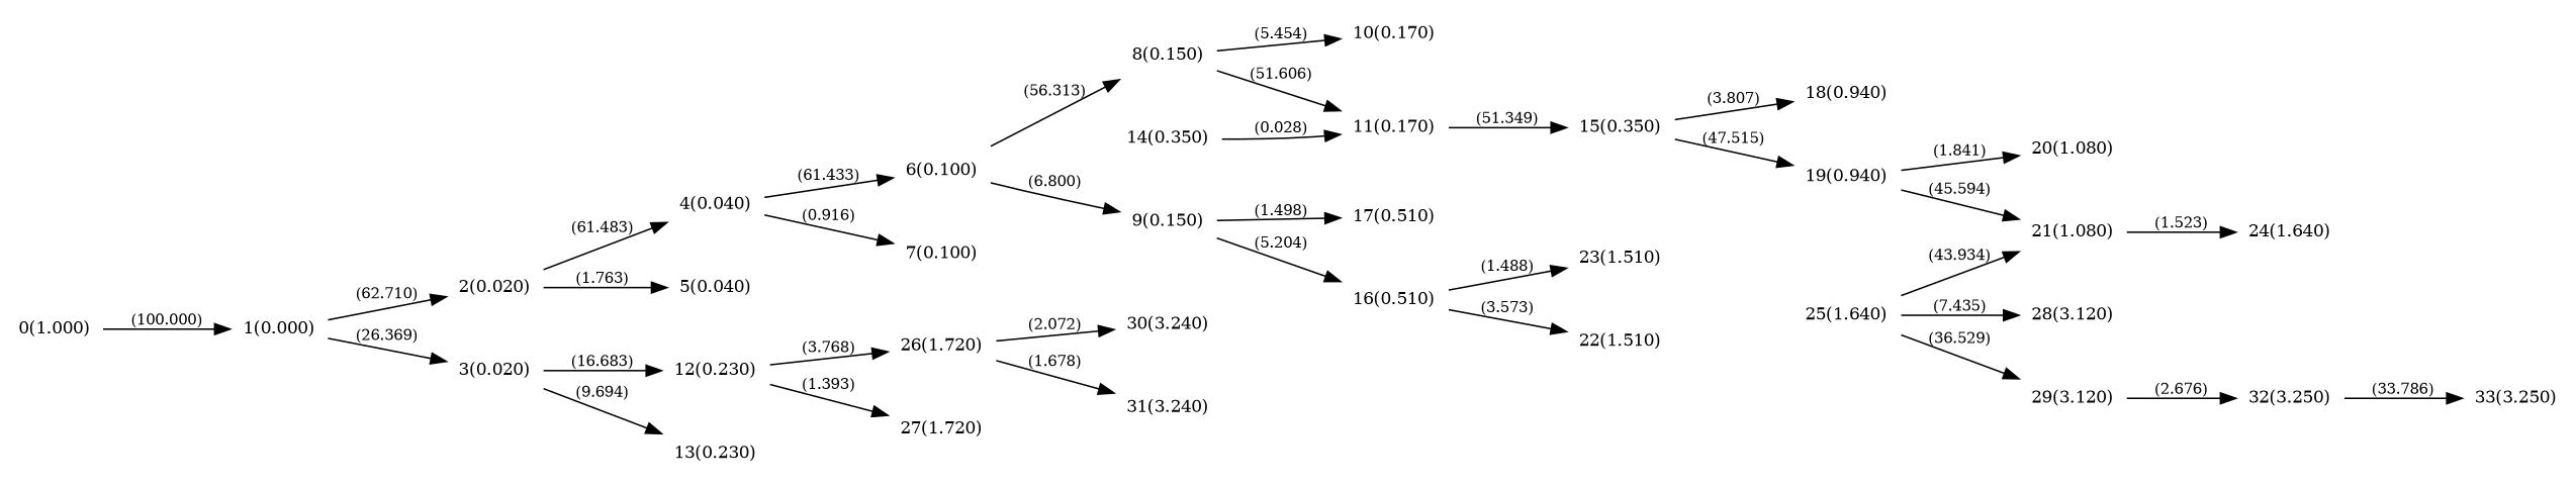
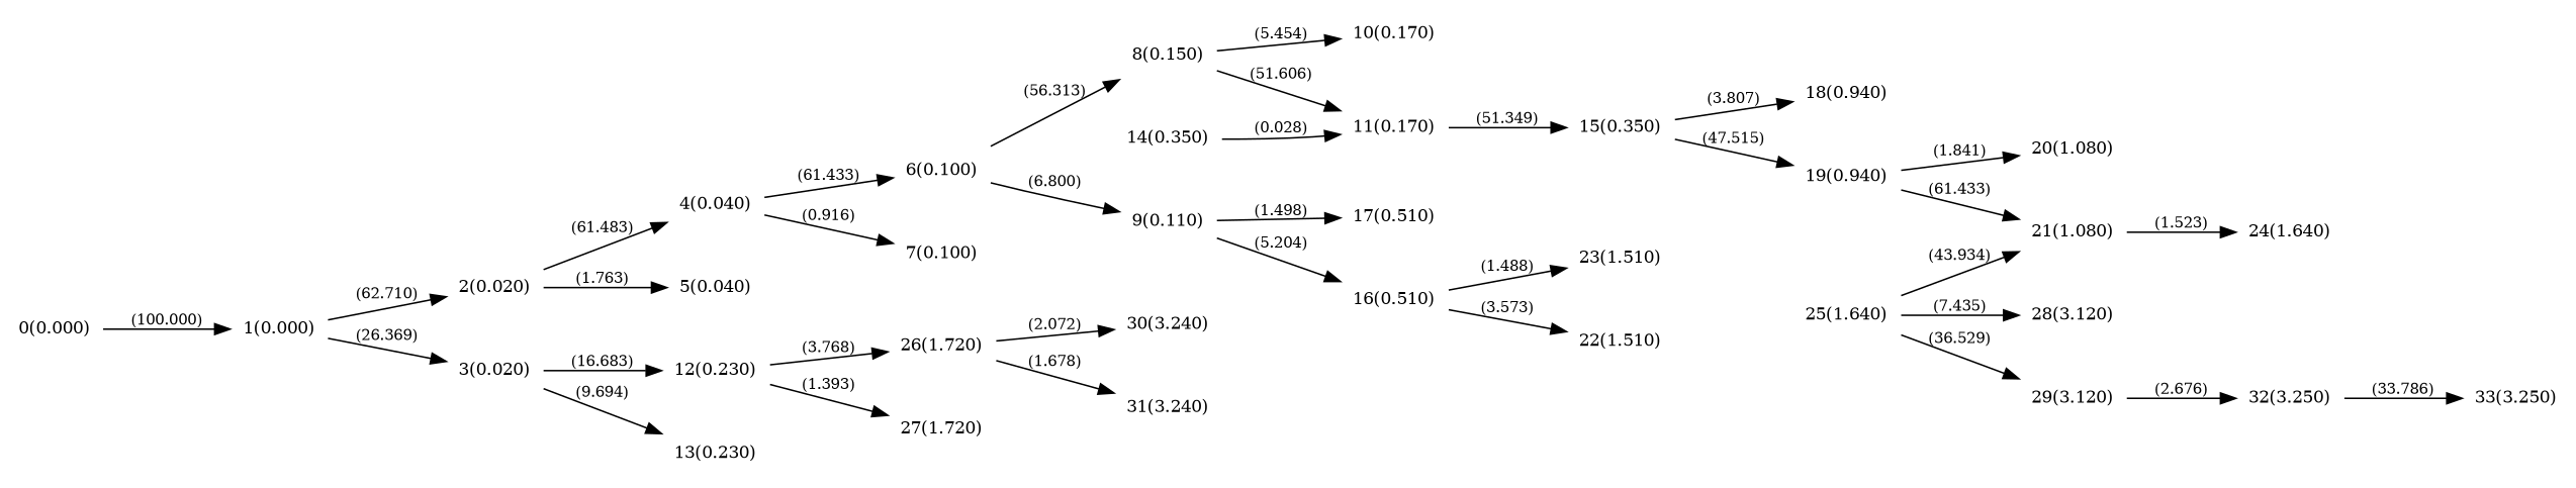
  digraph {
    rankdir=LR
    node [fontsize=11 shape=plaintext]
    edge [fontsize=10]
-   n1 [label="0(1.000)"]
+   n1 [label="0(0.000)"]
    n2 [label="1(0.000)"]
    n3 [label="2(0.020)"]
    n4 [label="3(0.020)"]
    n5 [label="4(0.040)"]
    n6 [label="5(0.040)"]
    n7 [label="12(0.230)"]
    n8 [label="13(0.230)"]
    n9 [label="6(0.100)"]
    n10 [label="7(0.100)"]
    n11 [label="26(1.720)"]
    n12 [label="27(1.720)"]
    n13 [label="8(0.150)"]
-   n14 [label="9(0.150)"]
+   n14 [label="9(0.110)"]
    n15 [label="10(0.170)"]
    n16 [label="11(0.170)"]
    n17 [label="16(0.510)"]
    n18 [label="17(0.510)"]
    n19 [label="15(0.350)"]
    n20 [label="22(1.510)"]
    n21 [label="23(1.510)"]
    n22 [label="14(0.350)"]
    n23 [label="18(0.940)"]
    n24 [label="19(0.940)"]
    n25 [label="30(3.240)"]
    n26 [label="31(3.240)"]
    n27 [label="20(1.080)"]
    n28 [label="21(1.080)"]
    n29 [label="24(1.640)"]
    n30 [label="25(1.640)"]
    n31 [label="28(3.120)"]
    n32 [label="29(3.120)"]
    n33 [label="32(3.250)"]
    n34 [label="33(3.250)"]
    n1 -> n2 [label="(100.000)"]
    n2 -> n3 [label="(62.710)"]
    n2 -> n4 [label="(26.369)"]
    n3 -> n5 [label="(61.483)"]
    n3 -> n6 [label="(1.763)"]
    n4 -> n7 [label="(16.683)"]
    n4 -> n8 [label="(9.694)"]
    n5 -> n9 [label="(61.433)"]
    n5 -> n10 [label="(0.916)"]
    n7 -> n11 [label="(3.768)"]
    n7 -> n12 [label="(1.393)"]
    n9 -> n13 [label="(56.313)"]
    n9 -> n14 [label="(6.800)"]
    n11 -> n25 [label="(2.072)"]
    n11 -> n26 [label="(1.678)"]
    n13 -> n15 [label="(5.454)"]
    n13 -> n16 [label="(51.606)"]
    n14 -> n17 [label="(5.204)"]
    n14 -> n18 [label="(1.498)"]
    n16 -> n19 [label="(51.349)"]
    n17 -> n20 [label="(3.573)"]
    n17 -> n21 [label="(1.488)"]
    n19 -> n23 [label="(3.807)"]
    n19 -> n24 [label="(47.515)"]
    n22 -> n16 [label="(0.028)"]
    n24 -> n27 [label="(1.841)"]
-   n24 -> n28 [label="(45.594)"]
+   n24 -> n28 [label="(61.433)"]
    n28 -> n29 [label="(1.523)"]
    n30 -> n28 [label="(43.934)"]
    n30 -> n31 [label="(7.435)"]
    n30 -> n32 [label="(36.529)"]
    n32 -> n33 [label="(2.676)"]
    n33 -> n34 [label="(33.786)"]
  }
